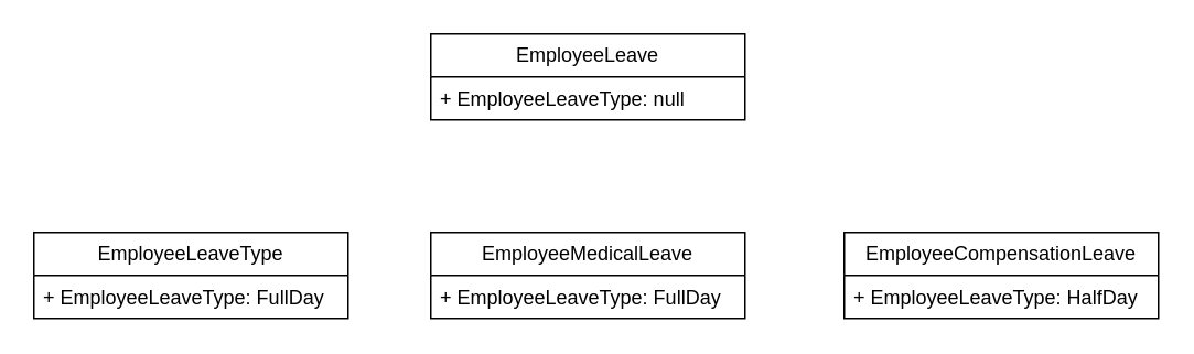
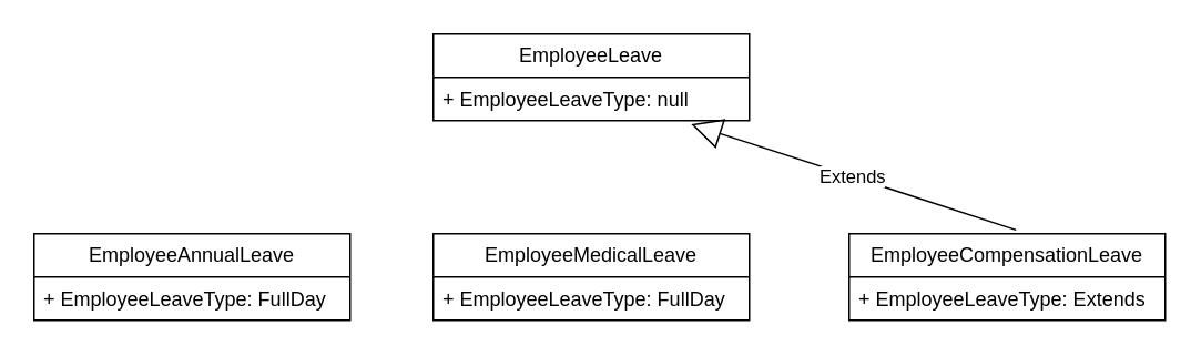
  <mxCell id="0" />
  <mxCell id="1" parent="0" />
  <mxCell id="2" value="EmployeeLeave" style="swimlane;fontStyle=0;childLayout=stackLayout;horizontal=1;startSize=26;fillColor=none;horizontalStack=0;resizeParent=1;resizeParentMax=0;resizeLast=0;collapsible=1;marginBottom=0;whiteSpace=wrap;html=1;" vertex="1" parent="1"><mxGeometry x="260" y="20" width="190" height="52" as="geometry" /></mxCell>
  <mxCell id="3" value="+ EmployeeLeaveType: null" style="text;strokeColor=none;fillColor=none;align=left;verticalAlign=top;spacingLeft=4;spacingRight=4;overflow=hidden;rotatable=0;points=[[0,0.5],[1,0.5]];portConstraint=eastwest;whiteSpace=wrap;html=1;" vertex="1" parent="2"><mxGeometry y="26" width="190" height="26" as="geometry" /></mxCell>
- <mxCell id="4" value="EmployeeLeaveType" style="swimlane;fontStyle=0;childLayout=stackLayout;horizontal=1;startSize=26;fillColor=none;horizontalStack=0;resizeParent=1;resizeParentMax=0;resizeLast=0;collapsible=1;marginBottom=0;whiteSpace=wrap;html=1;" vertex="1" parent="1"><mxGeometry x="20" y="140" width="190" height="52" as="geometry" /></mxCell>
+ <mxCell id="4" value="EmployeeAnnualLeave" style="swimlane;fontStyle=0;childLayout=stackLayout;horizontal=1;startSize=26;fillColor=none;horizontalStack=0;resizeParent=1;resizeParentMax=0;resizeLast=0;collapsible=1;marginBottom=0;whiteSpace=wrap;html=1;" vertex="1" parent="1"><mxGeometry x="20" y="140" width="190" height="52" as="geometry" /></mxCell>
  <mxCell id="5" value="+ EmployeeLeaveType: FullDay" style="text;strokeColor=none;fillColor=none;align=left;verticalAlign=top;spacingLeft=4;spacingRight=4;overflow=hidden;rotatable=0;points=[[0,0.5],[1,0.5]];portConstraint=eastwest;whiteSpace=wrap;html=1;" vertex="1" parent="4"><mxGeometry y="26" width="190" height="26" as="geometry" /></mxCell>
  <mxCell id="6" value="EmployeeMedicalLeave" style="swimlane;fontStyle=0;childLayout=stackLayout;horizontal=1;startSize=26;fillColor=none;horizontalStack=0;resizeParent=1;resizeParentMax=0;resizeLast=0;collapsible=1;marginBottom=0;whiteSpace=wrap;html=1;" vertex="1" parent="1"><mxGeometry x="260" y="140" width="190" height="52" as="geometry" /></mxCell>
  <mxCell id="7" value="+ EmployeeLeaveType: FullDay" style="text;strokeColor=none;fillColor=none;align=left;verticalAlign=top;spacingLeft=4;spacingRight=4;overflow=hidden;rotatable=0;points=[[0,0.5],[1,0.5]];portConstraint=eastwest;whiteSpace=wrap;html=1;" vertex="1" parent="6"><mxGeometry y="26" width="190" height="26" as="geometry" /></mxCell>
  <mxCell id="8" value="EmployeeCompensationLeave" style="swimlane;fontStyle=0;childLayout=stackLayout;horizontal=1;startSize=26;fillColor=none;horizontalStack=0;resizeParent=1;resizeParentMax=0;resizeLast=0;collapsible=1;marginBottom=0;whiteSpace=wrap;html=1;" vertex="1" parent="1"><mxGeometry x="510" y="140" width="190" height="52" as="geometry" /></mxCell>
- <mxCell id="9" value="+ EmployeeLeaveType: HalfDay&lt;br&gt;" style="text;strokeColor=none;fillColor=none;align=left;verticalAlign=top;spacingLeft=4;spacingRight=4;overflow=hidden;rotatable=0;points=[[0,0.5],[1,0.5]];portConstraint=eastwest;whiteSpace=wrap;html=1;" vertex="1" parent="8"><mxGeometry y="26" width="190" height="26" as="geometry" /></mxCell>
+ <mxCell id="9" value="+ EmployeeLeaveType: Extends&lt;br&gt;" style="text;strokeColor=none;fillColor=none;align=left;verticalAlign=top;spacingLeft=4;spacingRight=4;overflow=hidden;rotatable=0;points=[[0,0.5],[1,0.5]];portConstraint=eastwest;whiteSpace=wrap;html=1;" vertex="1" parent="8"><mxGeometry y="26" width="190" height="26" as="geometry" /></mxCell>
+ <mxCell id="10" value="Extends" style="endArrow=block;endSize=16;endFill=0;html=1;rounded=0;entryX=0.816;entryY=1.083;entryDx=0;entryDy=0;entryPerimeter=0;exitX=0.528;exitY=-0.043;exitDx=0;exitDy=0;exitPerimeter=0;" edge="1" parent="1" source="8" target="3"><mxGeometry width="160" relative="1" as="geometry"><mxPoint x="358" y="150" as="sourcePoint" /><mxPoint x="358" y="83" as="targetPoint" /></mxGeometry></mxCell>
